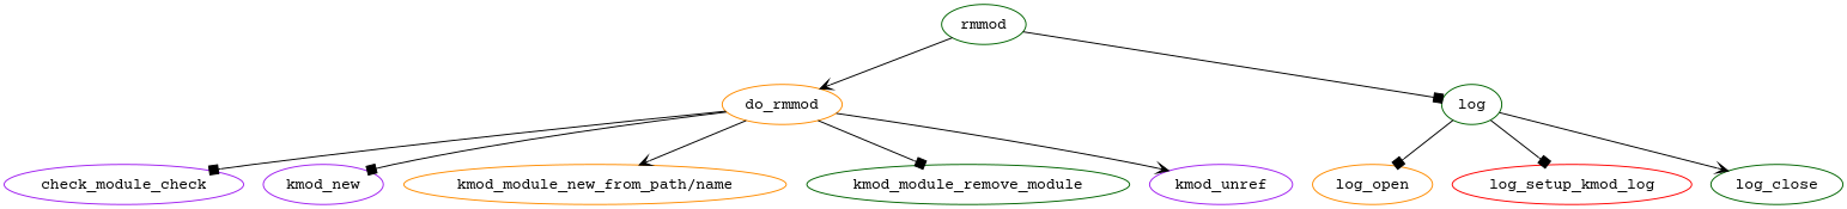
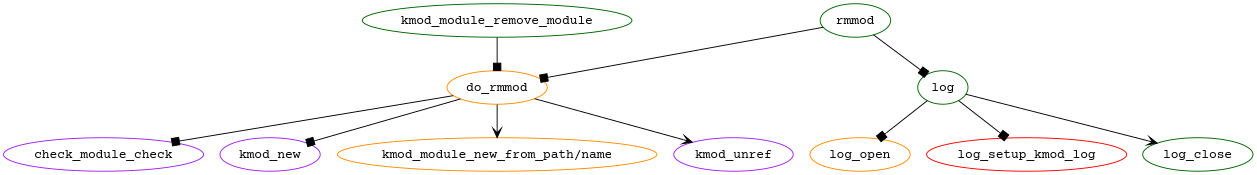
  digraph {
    fontname="Courier Prime"
    node [color=darkgreen fontname="Courier Prime"]
    edge [arrowhead=box fontname="Courier Prime"]
    do_rmmod [color=darkorange]
    rmmod
    log
    n4 [color=purple label=check_module_check]
    kmod_new [color=purple]
    "kmod_module_new_from_path/name" [color=darkorange]
    kmod_module_remove_module
    kmod_unref [color=purple]
    log_open [color=darkorange]
    log_setup_kmod_log [color=red]
    log_close
    do_rmmod -> n4
    do_rmmod -> kmod_new
    do_rmmod -> "kmod_module_new_from_path/name" [arrowhead=vee]
-   do_rmmod -> kmod_module_remove_module
+   kmod_module_remove_module -> do_rmmod
    do_rmmod -> kmod_unref [arrowhead=vee]
-   rmmod -> do_rmmod [arrowhead=vee]
+   rmmod -> do_rmmod
    rmmod -> log
    log -> log_open
    log -> log_setup_kmod_log
    log -> log_close [arrowhead=vee]
  }
